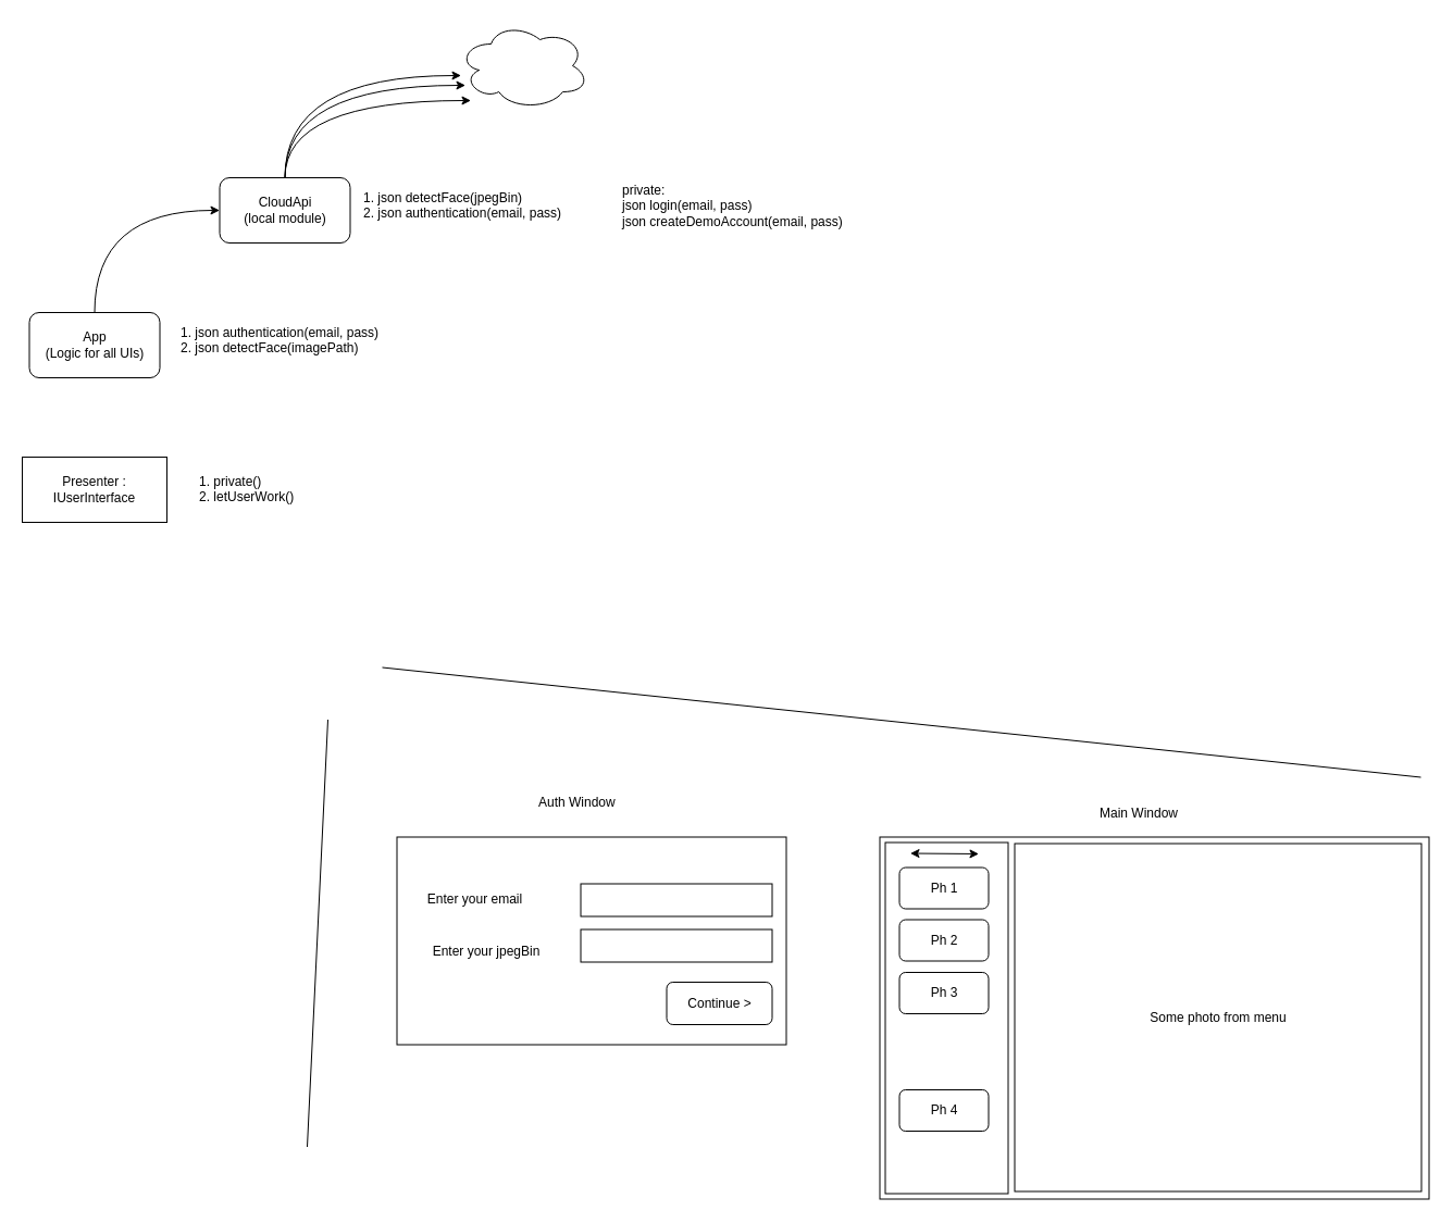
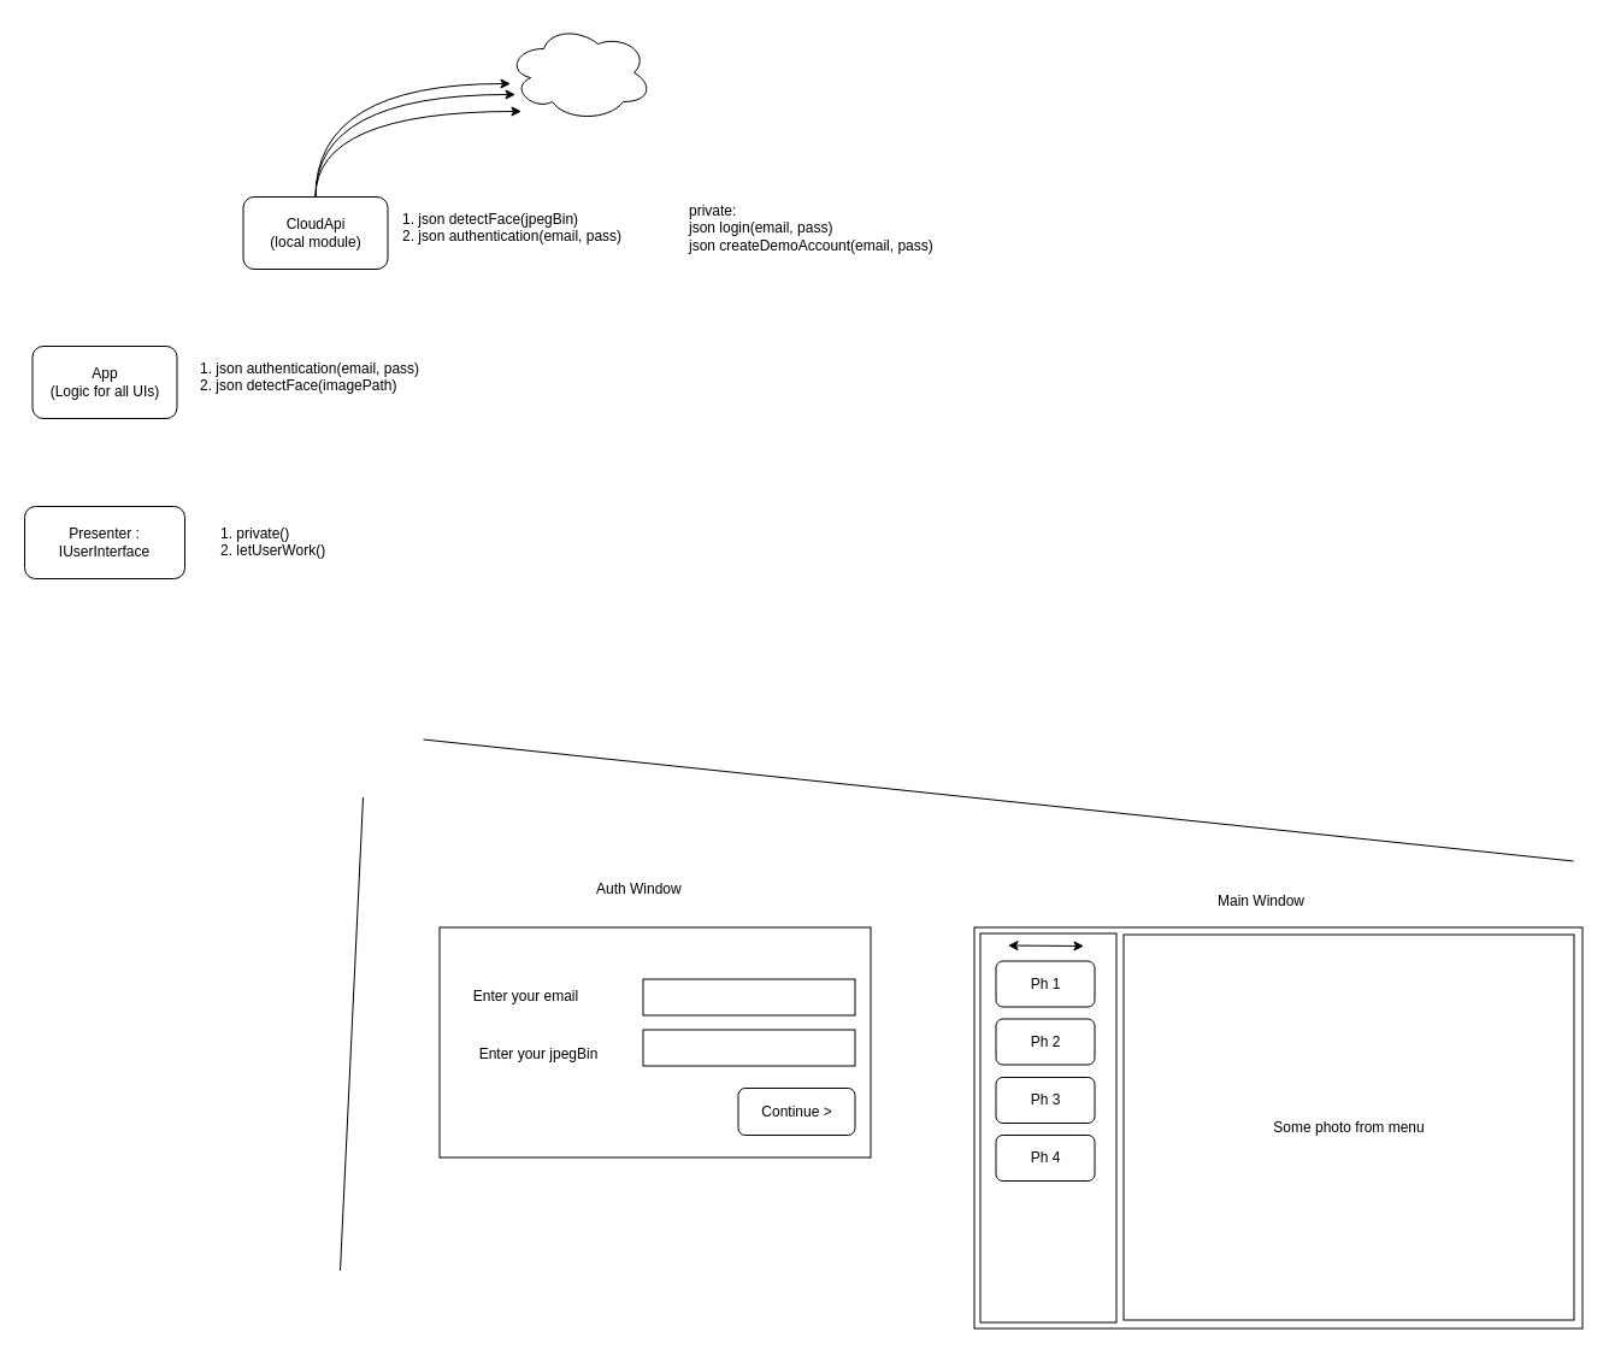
  <mxCell id="0" />
  <mxCell id="1" parent="0" />
- <mxCell id="2" style="edgeStyle=orthogonalEdgeStyle;curved=1;rounded=0;orthogonalLoop=1;jettySize=auto;html=1;entryX=0;entryY=0.5;entryDx=0;entryDy=0;startArrow=none;startFill=0;" parent="1" source="3" target="5" edge="1"><mxGeometry relative="1" as="geometry"><Array as="points"><mxPoint x="87" y="193" /></Array></mxGeometry></mxCell>
  <mxCell id="3" value="App&lt;br&gt;(&lt;span&gt;Logic for all UIs&lt;/span&gt;)&lt;br&gt;" style="rounded=1;whiteSpace=wrap;html=1;" parent="1" vertex="1"><mxGeometry x="26.5" y="287" width="120" height="60" as="geometry" /></mxCell>
  <mxCell id="4" style="edgeStyle=orthogonalEdgeStyle;rounded=0;orthogonalLoop=1;jettySize=auto;html=1;curved=1;exitX=0.5;exitY=0;exitDx=0;exitDy=0;startArrow=none;startFill=0;" parent="1" source="5" edge="1"><mxGeometry relative="1" as="geometry"><mxPoint x="423.5" y="69" as="targetPoint" /><Array as="points"><mxPoint x="261.5" y="69" /></Array></mxGeometry></mxCell>
  <mxCell id="5" value="CloudApi&lt;br&gt;(local module)&lt;br&gt;" style="rounded=1;whiteSpace=wrap;html=1;" parent="1" vertex="1"><mxGeometry x="201.5" y="163" width="120" height="60" as="geometry" /></mxCell>
  <mxCell id="6" value="" style="rounded=0;whiteSpace=wrap;html=1;" parent="1" vertex="1"><mxGeometry x="808.5" y="769.5" width="505" height="333" as="geometry" /></mxCell>
  <mxCell id="7" value="" style="rounded=0;whiteSpace=wrap;html=1;" parent="1" vertex="1"><mxGeometry x="813.5" y="774.5" width="113" height="323" as="geometry" /></mxCell>
  <mxCell id="8" value="" style="endArrow=classic;startArrow=classic;html=1;" parent="1" edge="1"><mxGeometry width="50" height="50" relative="1" as="geometry"><mxPoint x="836.5" y="784.5" as="sourcePoint" /><mxPoint x="899.5" y="785" as="targetPoint" /></mxGeometry></mxCell>
  <mxCell id="9" value="Ph 1" style="rounded=1;whiteSpace=wrap;html=1;" parent="1" vertex="1"><mxGeometry x="826.5" y="797.5" width="82" height="38" as="geometry" /></mxCell>
  <mxCell id="10" value="Ph 2" style="rounded=1;whiteSpace=wrap;html=1;" parent="1" vertex="1"><mxGeometry x="826.5" y="845.5" width="82" height="38" as="geometry" /></mxCell>
  <mxCell id="11" value="Ph 3" style="rounded=1;whiteSpace=wrap;html=1;" parent="1" vertex="1"><mxGeometry x="826.5" y="894" width="82" height="38" as="geometry" /></mxCell>
- <mxCell id="12" value="Ph 4" style="rounded=1;whiteSpace=wrap;html=1;" parent="1" vertex="1"><mxGeometry x="826.5" y="1002" width="82" height="38" as="geometry" /></mxCell>
+ <mxCell id="12" value="Ph 4" style="rounded=1;whiteSpace=wrap;html=1;" parent="1" vertex="1"><mxGeometry x="826.5" y="942" width="82" height="38" as="geometry" /></mxCell>
  <mxCell id="13" value="Some photo from menu" style="rounded=0;whiteSpace=wrap;html=1;" parent="1" vertex="1"><mxGeometry x="932.5" y="775.5" width="374" height="320" as="geometry" /></mxCell>
  <mxCell id="14" value="Main Window" style="text;html=1;resizable=0;points=[];autosize=1;align=left;verticalAlign=top;spacingTop=-4;" parent="1" vertex="1"><mxGeometry x="1008.5" y="737.5" width="82" height="14" as="geometry" /></mxCell>
  <mxCell id="15" value="" style="rounded=0;whiteSpace=wrap;html=1;" parent="1" vertex="1"><mxGeometry x="364.5" y="769.5" width="358" height="191" as="geometry" /></mxCell>
  <mxCell id="16" value="Auth Window" style="text;html=1;resizable=0;points=[];autosize=1;align=left;verticalAlign=top;spacingTop=-4;" parent="1" vertex="1"><mxGeometry x="492.5" y="727.5" width="81" height="14" as="geometry" /></mxCell>
  <mxCell id="17" value="Continue &amp;gt;" style="rounded=1;whiteSpace=wrap;html=1;" parent="1" vertex="1"><mxGeometry x="612.5" y="903" width="97" height="39" as="geometry" /></mxCell>
  <mxCell id="18" value="Enter your email" style="text;html=1;strokeColor=none;fillColor=none;align=center;verticalAlign=middle;whiteSpace=wrap;rounded=0;" parent="1" vertex="1"><mxGeometry x="379.5" y="816.5" width="113" height="20" as="geometry" /></mxCell>
  <mxCell id="19" value="Enter your jpegBin" style="text;html=1;strokeColor=none;fillColor=none;align=center;verticalAlign=middle;whiteSpace=wrap;rounded=0;" parent="1" vertex="1"><mxGeometry x="385.5" y="864.5" width="122" height="20" as="geometry" /></mxCell>
  <mxCell id="20" value="" style="rounded=0;whiteSpace=wrap;html=1;" parent="1" vertex="1"><mxGeometry x="533.5" y="812.5" width="176" height="30" as="geometry" /></mxCell>
  <mxCell id="21" value="" style="rounded=0;whiteSpace=wrap;html=1;" parent="1" vertex="1"><mxGeometry x="533.5" y="854.5" width="176" height="30" as="geometry" /></mxCell>
  <mxCell id="22" value="" style="endArrow=none;html=1;" parent="1" edge="1"><mxGeometry width="50" height="50" relative="1" as="geometry"><mxPoint x="282" y="1054.5" as="sourcePoint" /><mxPoint x="301" y="661.5" as="targetPoint" /></mxGeometry></mxCell>
  <mxCell id="23" value="" style="endArrow=none;html=1;" parent="1" edge="1"><mxGeometry width="50" height="50" relative="1" as="geometry"><mxPoint x="1306" y="714.5" as="sourcePoint" /><mxPoint x="351" y="613.5" as="targetPoint" /></mxGeometry></mxCell>
  <mxCell id="24" value="" style="ellipse;shape=cloud;whiteSpace=wrap;html=1;" parent="1" vertex="1"><mxGeometry x="421" y="20" width="120" height="80" as="geometry" /></mxCell>
  <mxCell id="25" style="edgeStyle=orthogonalEdgeStyle;rounded=0;orthogonalLoop=1;jettySize=auto;html=1;curved=1;exitX=0.5;exitY=0;exitDx=0;exitDy=0;startArrow=none;startFill=0;" parent="1" source="5" edge="1"><mxGeometry relative="1" as="geometry"><mxPoint x="265.5" y="207" as="sourcePoint" /><mxPoint x="427.5" y="78" as="targetPoint" /><Array as="points"><mxPoint x="261.5" y="78" /></Array></mxGeometry></mxCell>
  <mxCell id="26" style="edgeStyle=orthogonalEdgeStyle;rounded=0;orthogonalLoop=1;jettySize=auto;html=1;curved=1;exitX=0.5;exitY=0;exitDx=0;exitDy=0;startArrow=none;startFill=0;" parent="1" source="5" edge="1"><mxGeometry relative="1" as="geometry"><mxPoint x="275.5" y="217" as="sourcePoint" /><mxPoint x="432.5" y="92" as="targetPoint" /><Array as="points"><mxPoint x="261.5" y="92" /></Array></mxGeometry></mxCell>
  <mxCell id="27" value="1. json detectFace(jpegBin)&lt;br&gt;2. json authentication(email, pass)&lt;br&gt;" style="text;html=1;resizable=0;points=[];autosize=1;align=left;verticalAlign=top;spacingTop=-4;" parent="1" vertex="1"><mxGeometry x="331.5" y="172" width="192" height="28" as="geometry" /></mxCell>
- <mxCell id="28" value="Presenter : IUserInterface" style="whiteSpace=wrap;html=1;rounded=0;" parent="1" vertex="1"><mxGeometry x="20" y="420" width="133" height="60" as="geometry" /></mxCell>
+ <mxCell id="28" value="Presenter : IUserInterface" style="rounded=1;whiteSpace=wrap;html=1;" parent="1" vertex="1"><mxGeometry x="20" y="420" width="133" height="60" as="geometry" /></mxCell>
  <mxCell id="29" value="1. json authentication(email, pass)&lt;br&gt;2. json detectFace(imagePath)&lt;br&gt;" style="text;html=1;resizable=0;points=[];autosize=1;align=left;verticalAlign=top;spacingTop=-4;" parent="1" vertex="1"><mxGeometry x="164" y="296" width="192" height="28" as="geometry" /></mxCell>
  <mxCell id="30" value="1. private()&lt;br&gt;2. letUserWork()&lt;br&gt;" style="text;html=1;resizable=0;points=[];autosize=1;align=left;verticalAlign=top;spacingTop=-4;" parent="1" vertex="1"><mxGeometry x="181" y="433" width="97" height="28" as="geometry" /></mxCell>
  <mxCell id="31" value="private:&lt;br&gt;json login(email, pass)&lt;br&gt;json createDemoAccount(email, pass)&lt;br&gt;" style="text;html=1;resizable=0;points=[];autosize=1;align=left;verticalAlign=top;spacingTop=-4;" vertex="1" parent="1"><mxGeometry x="570" y="165" width="213" height="42" as="geometry" /></mxCell>
